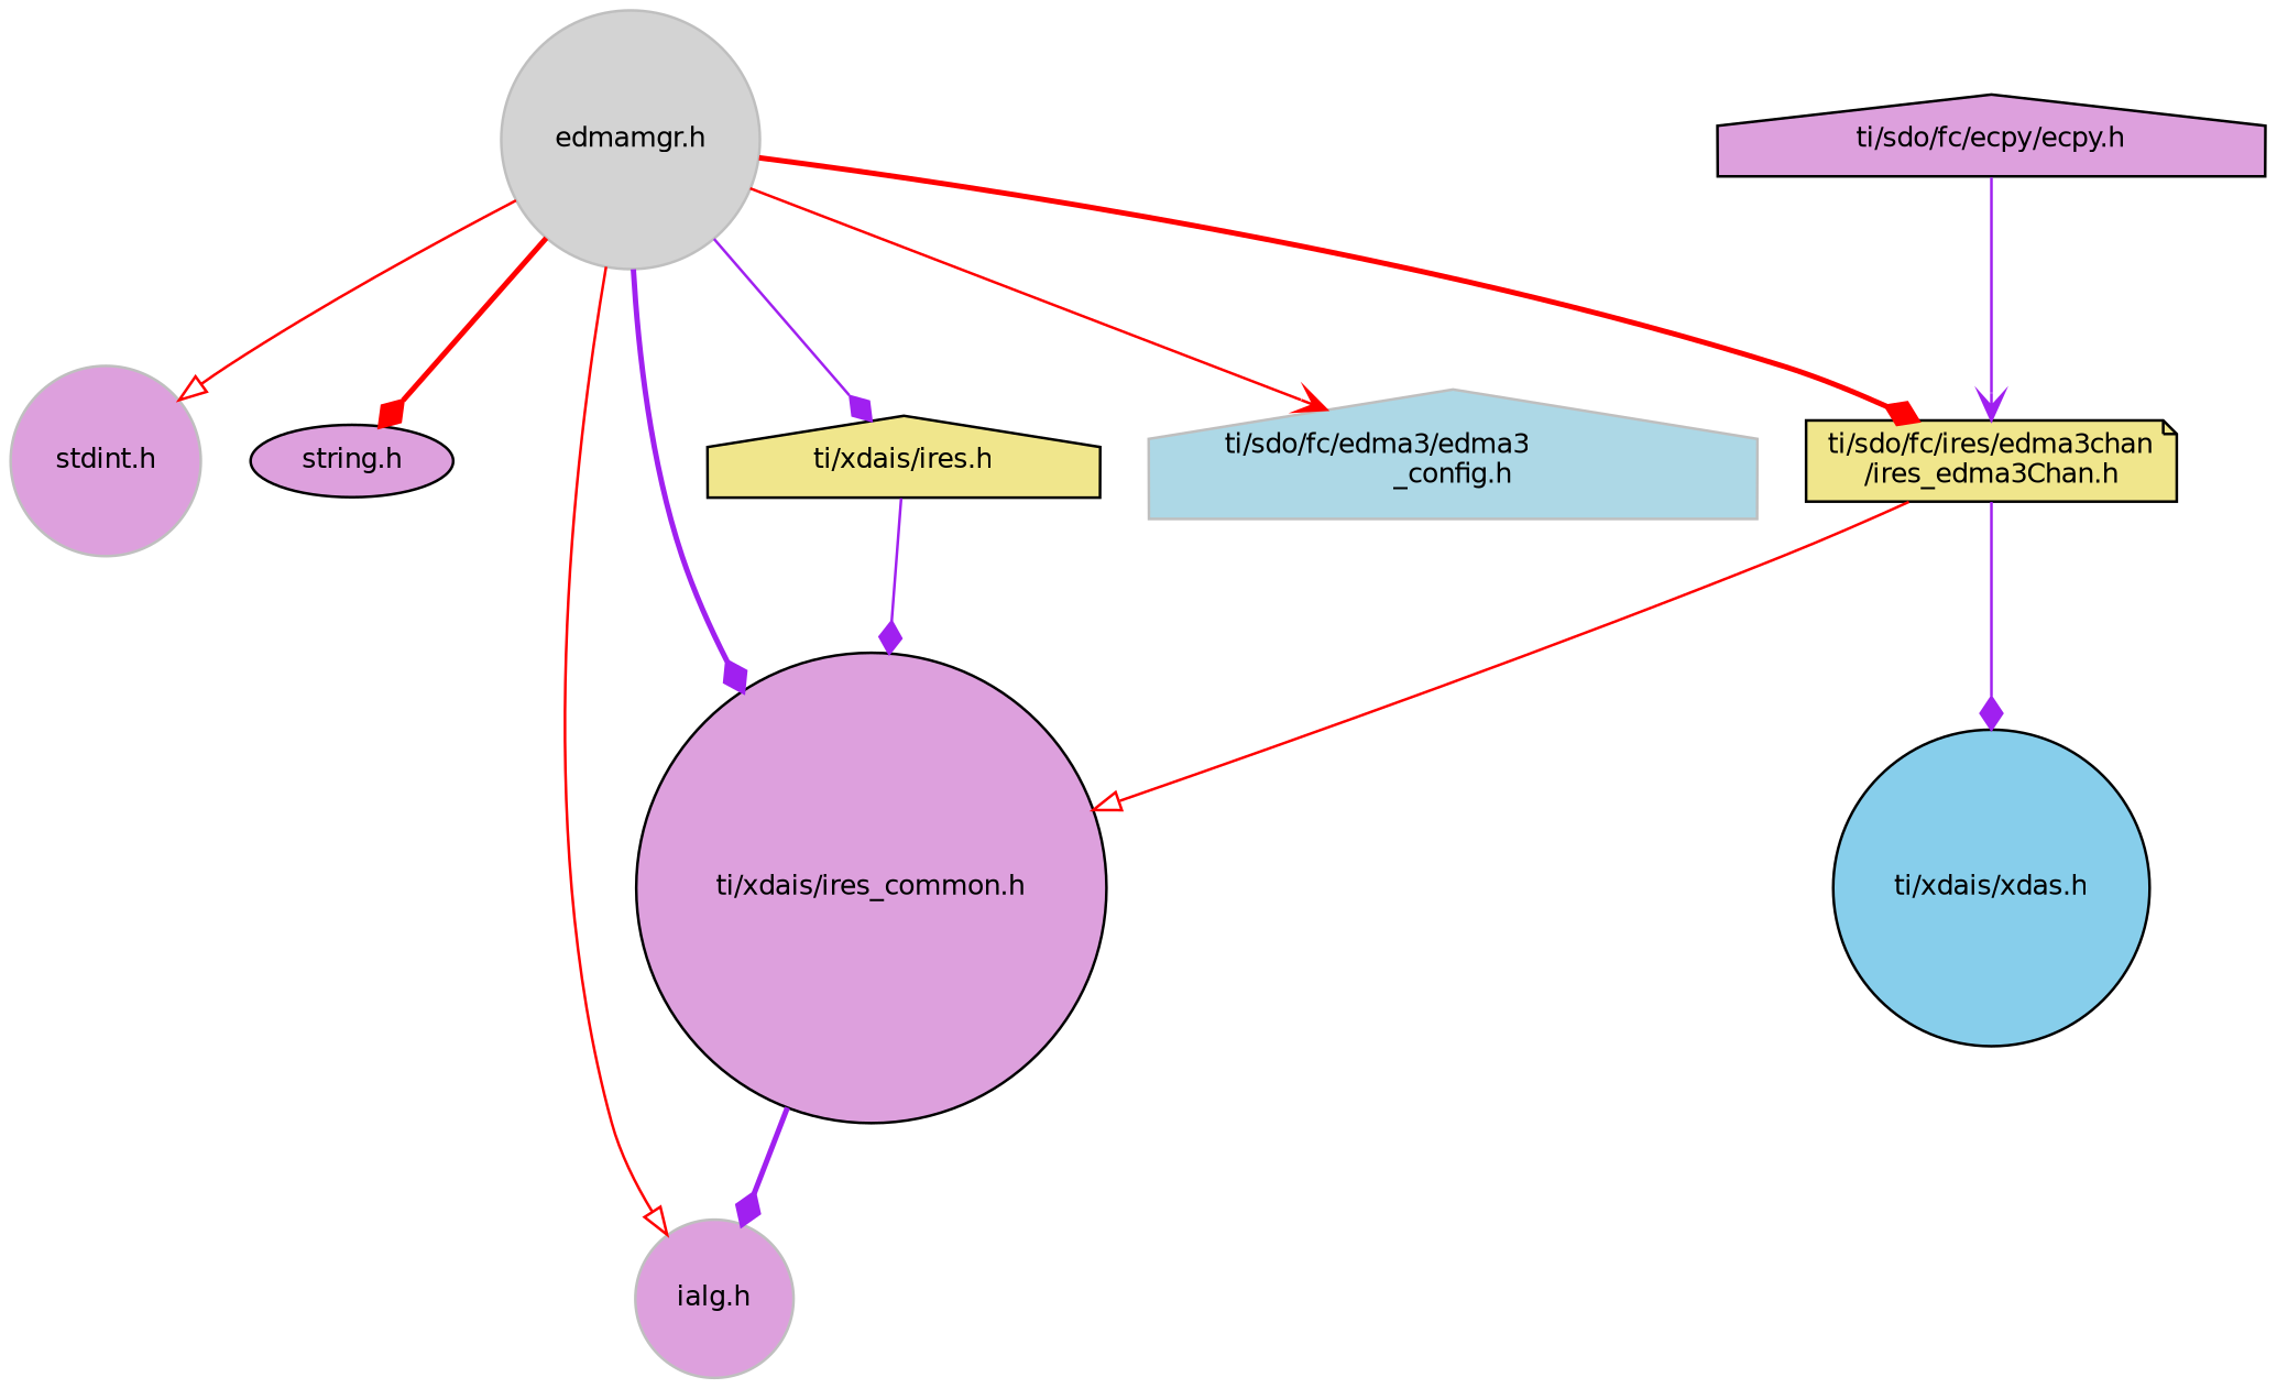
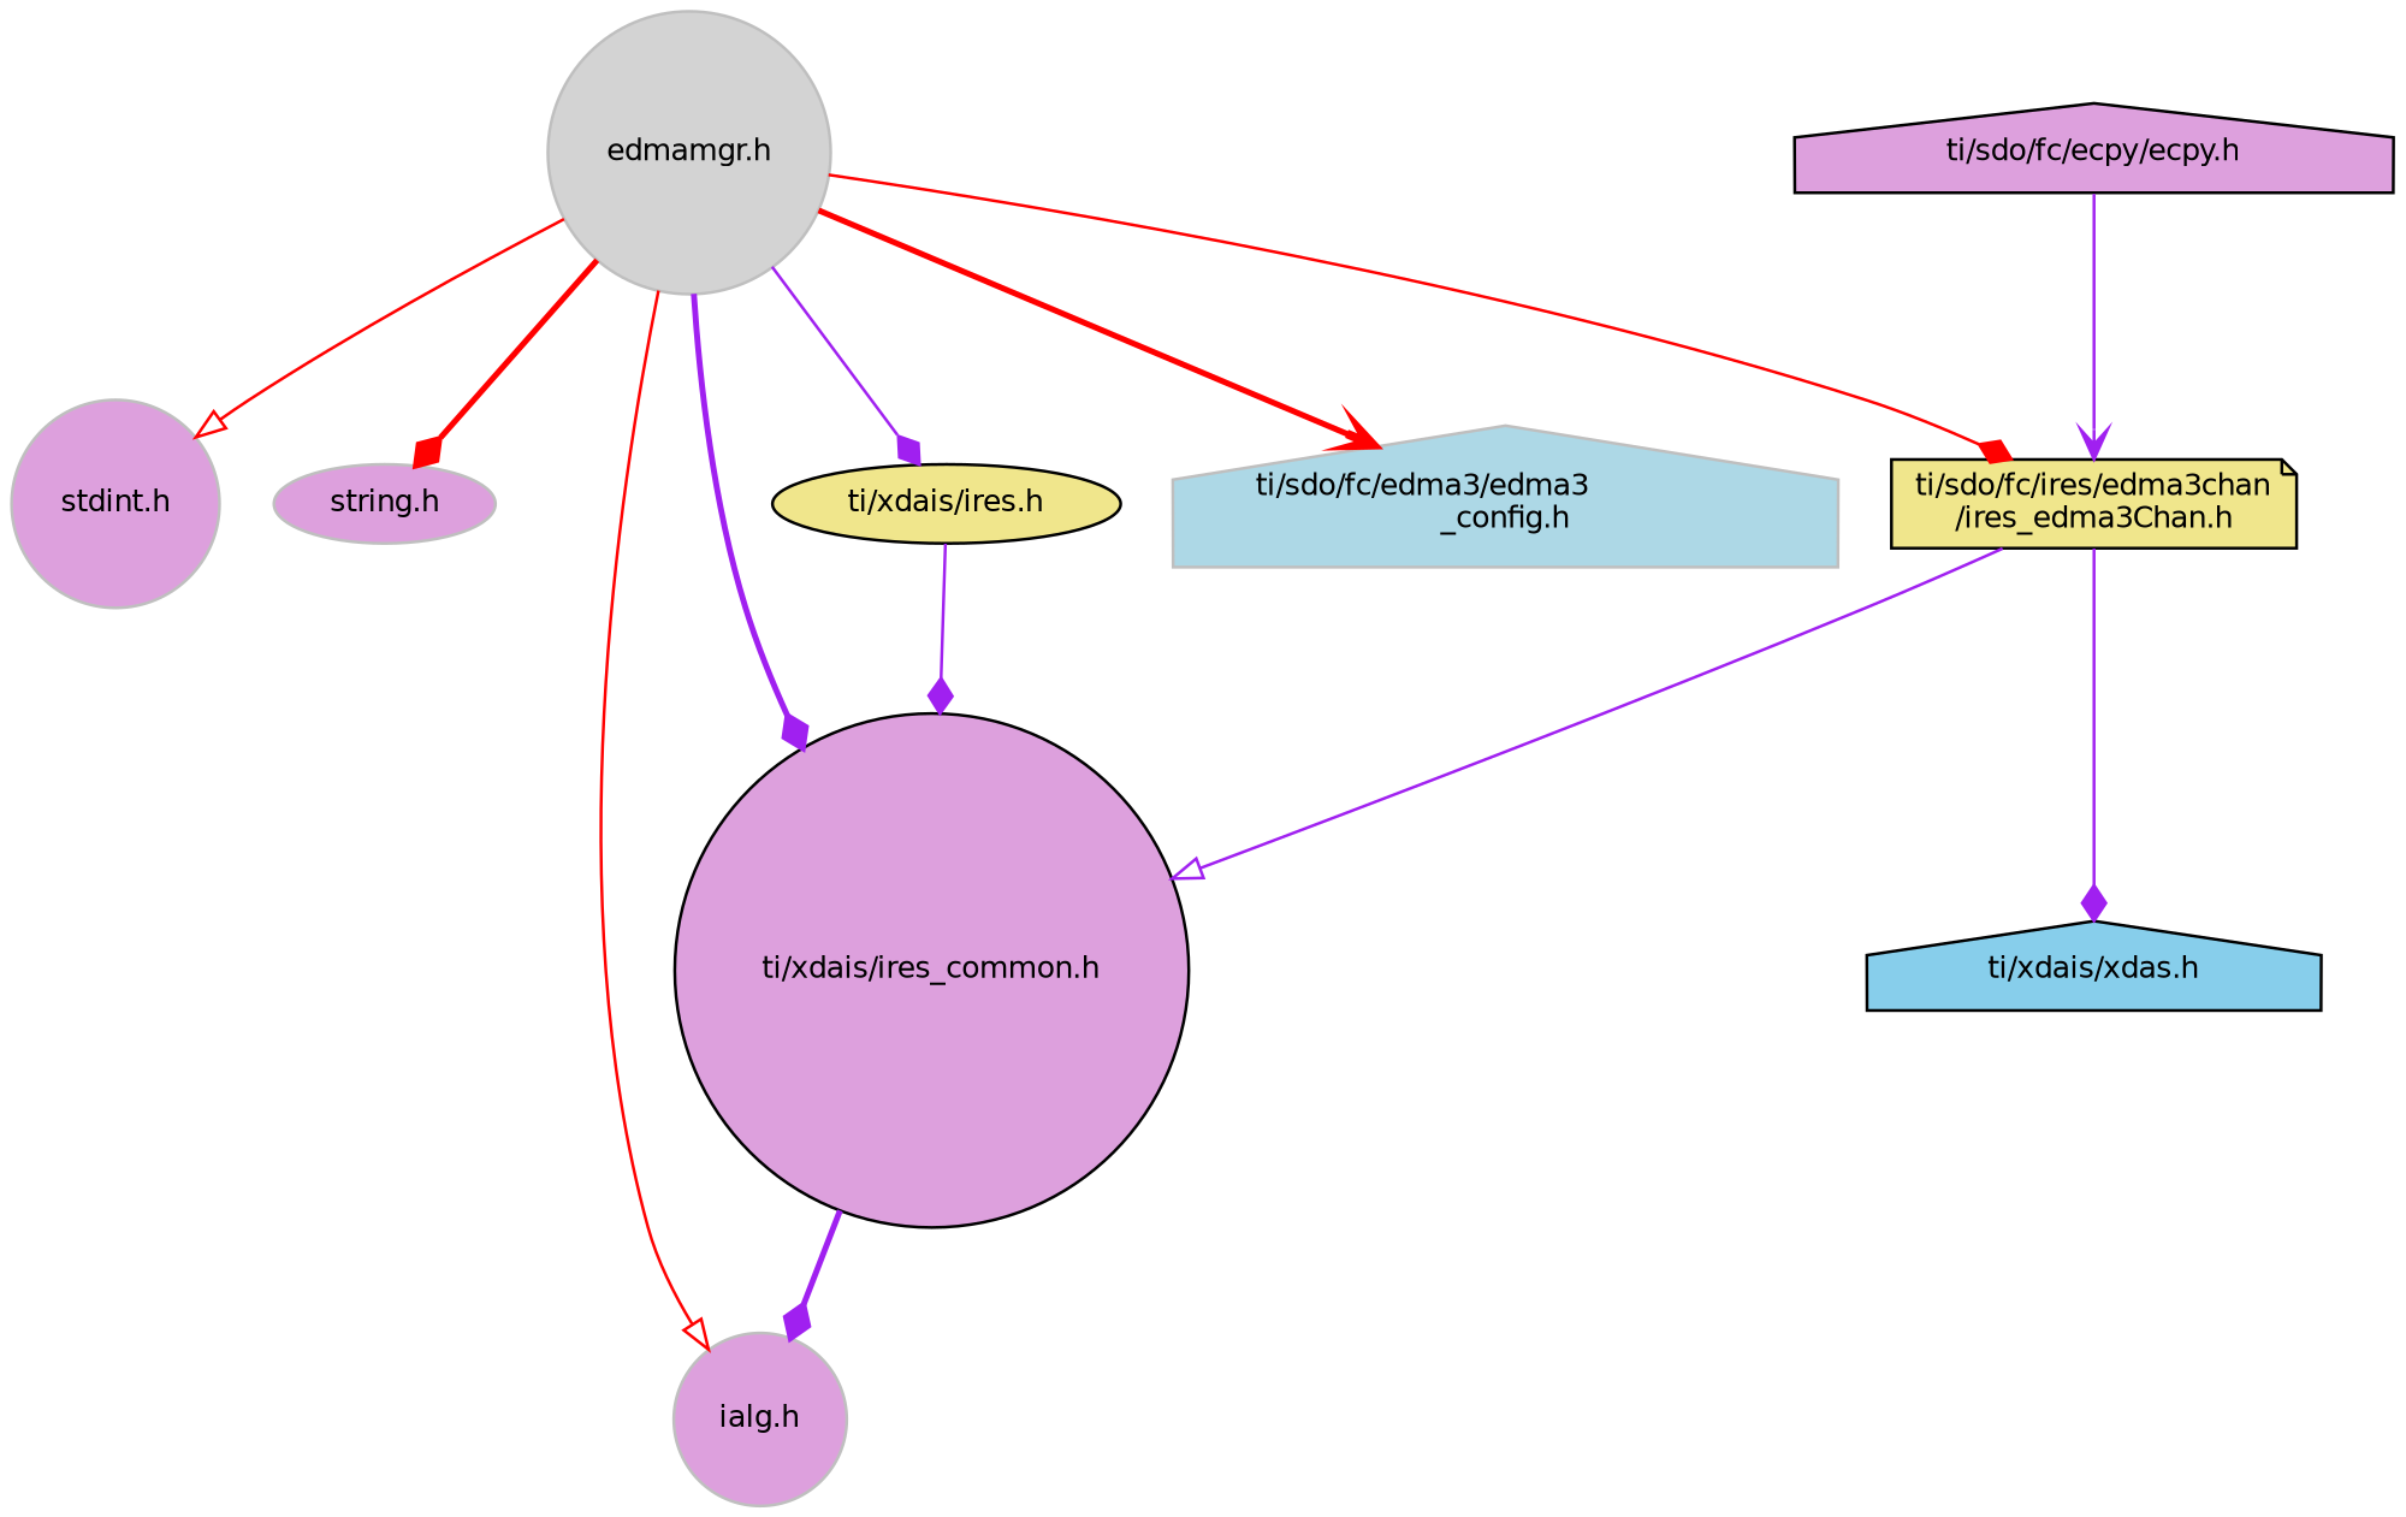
  digraph {
    node [color=grey75 fillcolor=plum fontname=Helvetica fontsize=10 shape=circle style=filled]
    edge [arrowhead=diamond color=purple fontname=Helvetica fontsize=10 labelfontname=Helvetica labelfontsize=10 style=solid]
    n1 [fillcolor=lightgrey fontcolor=black height=0.2 label="edmamgr.h" width=0.4]
    n2 [height=0.2 label="stdint.h" width=0.4]
-   n3 [color=black height=0.2 label="string.h" shape=ellipse width=0.4]
+   n3 [height=0.2 label="string.h" shape=ellipse width=0.4]
    n4 [color=black fillcolor=khaki height=0.2 label="ti/sdo/fc/ires/edma3chan\l/ires_edma3Chan.h" shape=note width=0.4]
    n5 [height=0.2 label="ialg.h" width=0.4]
-   n6 [color=black fillcolor=khaki height=0.2 label="ti/xdais/ires.h" shape=house width=0.4]
+   n6 [color=black fillcolor=khaki height=0.2 label="ti/xdais/ires.h" shape=ellipse width=0.4]
    n7 [fillcolor=lightblue height=0.2 label="ti/sdo/fc/edma3/edma3\l_config.h" shape=house width=0.4]
    n8 [color=black height=0.2 label="ti/xdais/ires_common.h" width=0.4]
    n9 [color=black height=0.2 label="ti/sdo/fc/ecpy/ecpy.h" shape=house width=0.4]
-   n10 [color=black fillcolor=skyblue height=0.2 label="ti/xdais/xdas.h" width=0.4]
+   n10 [color=black fillcolor=skyblue height=0.2 label="ti/xdais/xdas.h" shape=house width=0.4]
    n1 -> n2 [arrowhead=onormal color=red]
    n1 -> n3 [color=red style=bold]
-   n1 -> n4 [color=red style=bold]
+   n1 -> n4 [color=red]
    n1 -> n5 [arrowhead=onormal color=red]
    n1 -> n6
-   n1 -> n7 [arrowhead=vee color=red]
+   n1 -> n7 [arrowhead=vee color=red style=bold]
    n1 -> n8 [style=bold]
-   n4 -> n8 [arrowhead=onormal color=red]
+   n4 -> n8 [arrowhead=onormal]
    n4 -> n10
    n6 -> n8
    n8 -> n5 [style=bold]
    n9 -> n4 [arrowhead=vee]
  }
